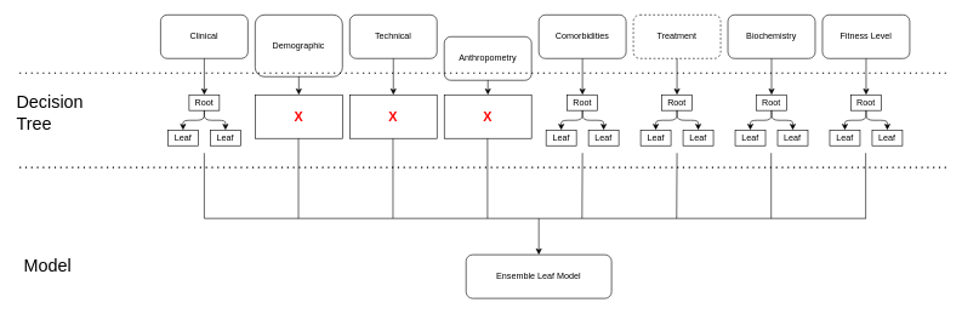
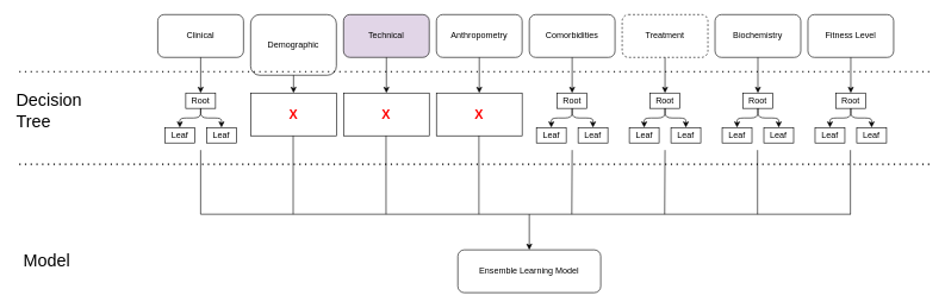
  <mxCell id="0" />
  <mxCell id="1" parent="0" />
  <mxCell id="2" value="Clinical" style="rounded=1;whiteSpace=wrap;html=1;" parent="1" vertex="1"><mxGeometry x="220" y="20" width="120" height="60" as="geometry" /></mxCell>
  <mxCell id="3" value="Demographic" style="rounded=1;whiteSpace=wrap;html=1;" parent="1" vertex="1"><mxGeometry x="350" y="20" width="120" height="85" as="geometry" /></mxCell>
- <mxCell id="4" value="Technical" style="rounded=1;whiteSpace=wrap;html=1;" parent="1" vertex="1"><mxGeometry x="480" y="20" width="120" height="60" as="geometry" /></mxCell>
- <mxCell id="5" value="Anthropometry" style="rounded=1;whiteSpace=wrap;html=1;" parent="1" vertex="1"><mxGeometry x="610" y="50" width="120" height="60" as="geometry" /></mxCell>
+ <mxCell id="4" value="Technical" style="rounded=1;whiteSpace=wrap;html=1;fillColor=#e1d5e7;" parent="1" vertex="1"><mxGeometry x="480" y="20" width="120" height="60" as="geometry" /></mxCell>
+ <mxCell id="5" value="Anthropometry" style="rounded=1;whiteSpace=wrap;html=1;" parent="1" vertex="1"><mxGeometry x="610" y="20" width="120" height="60" as="geometry" /></mxCell>
  <mxCell id="6" value="Comorbidities" style="rounded=1;whiteSpace=wrap;html=1;" parent="1" vertex="1"><mxGeometry x="740" y="20" width="120" height="60" as="geometry" /></mxCell>
  <mxCell id="7" value="Treatment" style="rounded=1;whiteSpace=wrap;html=1;dashed=1;" parent="1" vertex="1"><mxGeometry x="870" y="20" width="120" height="60" as="geometry" /></mxCell>
  <mxCell id="8" value="Biochemistry" style="rounded=1;whiteSpace=wrap;html=1;" parent="1" vertex="1"><mxGeometry x="1000" y="20" width="120" height="60" as="geometry" /></mxCell>
  <mxCell id="9" value="Fitness Level" style="rounded=1;whiteSpace=wrap;html=1;" parent="1" vertex="1"><mxGeometry x="1130" y="20" width="120" height="60" as="geometry" /></mxCell>
  <mxCell id="10" value="" style="endArrow=none;dashed=1;html=1;dashPattern=1 3;strokeWidth=2;rounded=0;" parent="1" edge="1"><mxGeometry width="50" height="50" relative="1" as="geometry"><mxPoint x="1300" y="100" as="sourcePoint" /><mxPoint x="20" y="100" as="targetPoint" /></mxGeometry></mxCell>
  <mxCell id="11" value="&lt;font style=&quot;font-size: 24px;&quot;&gt;Decision Tree&lt;br&gt;&lt;/font&gt;" style="text;html=1;strokeColor=none;fillColor=none;align=left;verticalAlign=middle;whiteSpace=wrap;rounded=0;fontSize=24;" parent="1" vertex="1"><mxGeometry x="20" y="140" width="60" height="30" as="geometry" /></mxCell>
  <mxCell id="12" value="" style="endArrow=classic;html=1;rounded=0;" parent="1" source="2" edge="1"><mxGeometry width="50" height="50" relative="1" as="geometry"><mxPoint x="640" y="270" as="sourcePoint" /><mxPoint x="280" y="130" as="targetPoint" /></mxGeometry></mxCell>
  <mxCell id="13" value="&lt;h2 style=&quot;border-color: var(--border-color);&quot;&gt;&lt;font style=&quot;border-color: var(--border-color);&quot; color=&quot;#ff0000&quot;&gt;X&lt;/font&gt;&lt;/h2&gt;" style="rounded=0;whiteSpace=wrap;html=1;" parent="1" vertex="1"><mxGeometry x="350" y="130" width="120" height="60" as="geometry" /></mxCell>
  <mxCell id="14" value="&lt;h2&gt;&lt;font color=&quot;#ff0000&quot;&gt;X&lt;/font&gt;&lt;/h2&gt;" style="rounded=0;whiteSpace=wrap;html=1;" parent="1" vertex="1"><mxGeometry x="480" y="130" width="120" height="60" as="geometry" /></mxCell>
  <mxCell id="15" value="&lt;h2 style=&quot;border-color: var(--border-color);&quot;&gt;&lt;font style=&quot;border-color: var(--border-color);&quot; color=&quot;#ff0000&quot;&gt;X&lt;/font&gt;&lt;/h2&gt;" style="rounded=0;whiteSpace=wrap;html=1;" parent="1" vertex="1"><mxGeometry x="610" y="130" width="120" height="60" as="geometry" /></mxCell>
  <mxCell id="16" value="" style="endArrow=classic;html=1;rounded=0;" parent="1" source="3" target="13" edge="1"><mxGeometry width="50" height="50" relative="1" as="geometry"><mxPoint x="640" y="270" as="sourcePoint" /><mxPoint x="690" y="220" as="targetPoint" /></mxGeometry></mxCell>
  <mxCell id="17" value="" style="endArrow=classic;html=1;rounded=0;" parent="1" source="4" target="14" edge="1"><mxGeometry width="50" height="50" relative="1" as="geometry"><mxPoint x="420" y="90" as="sourcePoint" /><mxPoint x="420" y="140" as="targetPoint" /></mxGeometry></mxCell>
  <mxCell id="18" value="" style="endArrow=classic;html=1;rounded=0;" parent="1" source="5" target="15" edge="1"><mxGeometry width="50" height="50" relative="1" as="geometry"><mxPoint x="550" y="90" as="sourcePoint" /><mxPoint x="550" y="140" as="targetPoint" /></mxGeometry></mxCell>
  <mxCell id="19" value="" style="endArrow=classic;html=1;rounded=0;" parent="1" source="6" edge="1"><mxGeometry width="50" height="50" relative="1" as="geometry"><mxPoint x="680" y="90" as="sourcePoint" /><mxPoint x="800" y="130" as="targetPoint" /></mxGeometry></mxCell>
  <mxCell id="20" value="" style="endArrow=classic;html=1;rounded=0;" parent="1" source="7" edge="1"><mxGeometry width="50" height="50" relative="1" as="geometry"><mxPoint x="810" y="90" as="sourcePoint" /><mxPoint x="930" y="130" as="targetPoint" /></mxGeometry></mxCell>
  <mxCell id="21" value="" style="endArrow=classic;html=1;rounded=0;" parent="1" source="8" edge="1"><mxGeometry width="50" height="50" relative="1" as="geometry"><mxPoint x="940" y="90" as="sourcePoint" /><mxPoint x="1060" y="130" as="targetPoint" /></mxGeometry></mxCell>
  <mxCell id="22" value="" style="endArrow=classic;html=1;rounded=0;" parent="1" source="9" edge="1"><mxGeometry width="50" height="50" relative="1" as="geometry"><mxPoint x="1070" y="90" as="sourcePoint" /><mxPoint x="1190" y="130" as="targetPoint" /></mxGeometry></mxCell>
  <mxCell id="23" value="" style="endArrow=none;dashed=1;html=1;dashPattern=1 3;strokeWidth=2;rounded=0;" parent="1" edge="1"><mxGeometry width="50" height="50" relative="1" as="geometry"><mxPoint x="1300" y="230" as="sourcePoint" /><mxPoint x="20" y="230" as="targetPoint" /></mxGeometry></mxCell>
  <mxCell id="24" value="" style="endArrow=none;html=1;rounded=0;" parent="1" edge="1"><mxGeometry width="50" height="50" relative="1" as="geometry"><mxPoint x="280" y="300" as="sourcePoint" /><mxPoint x="1190" y="300" as="targetPoint" /></mxGeometry></mxCell>
  <mxCell id="25" value="" style="endArrow=classic;html=1;rounded=0;" parent="1" target="65" edge="1"><mxGeometry width="50" height="50" relative="1" as="geometry"><mxPoint x="740" y="300" as="sourcePoint" /><mxPoint x="740" y="340" as="targetPoint" /></mxGeometry></mxCell>
  <mxCell id="26" value="" style="endArrow=none;html=1;rounded=0;" parent="1" edge="1"><mxGeometry width="50" height="50" relative="1" as="geometry"><mxPoint x="280" y="210" as="sourcePoint" /><mxPoint x="280" y="300" as="targetPoint" /></mxGeometry></mxCell>
  <mxCell id="27" value="" style="endArrow=none;html=1;rounded=0;" parent="1" edge="1"><mxGeometry width="50" height="50" relative="1" as="geometry"><mxPoint x="409.5" y="190" as="sourcePoint" /><mxPoint x="409.5" y="300" as="targetPoint" /></mxGeometry></mxCell>
  <mxCell id="28" value="" style="endArrow=none;html=1;rounded=0;" parent="1" edge="1"><mxGeometry width="50" height="50" relative="1" as="geometry"><mxPoint x="539.5" y="190" as="sourcePoint" /><mxPoint x="539.5" y="300" as="targetPoint" /></mxGeometry></mxCell>
  <mxCell id="29" value="" style="endArrow=none;html=1;rounded=0;" parent="1" edge="1"><mxGeometry width="50" height="50" relative="1" as="geometry"><mxPoint x="800" y="210" as="sourcePoint" /><mxPoint x="799.5" y="300" as="targetPoint" /></mxGeometry></mxCell>
  <mxCell id="30" value="" style="endArrow=none;html=1;rounded=0;" parent="1" edge="1"><mxGeometry width="50" height="50" relative="1" as="geometry"><mxPoint x="669.5" y="190" as="sourcePoint" /><mxPoint x="669.5" y="300" as="targetPoint" /></mxGeometry></mxCell>
  <mxCell id="31" value="" style="endArrow=none;html=1;rounded=0;" parent="1" edge="1"><mxGeometry width="50" height="50" relative="1" as="geometry"><mxPoint x="930" y="210" as="sourcePoint" /><mxPoint x="929.5" y="300" as="targetPoint" /></mxGeometry></mxCell>
  <mxCell id="32" value="" style="endArrow=none;html=1;rounded=0;" parent="1" edge="1"><mxGeometry width="50" height="50" relative="1" as="geometry"><mxPoint x="1059.5" y="210" as="sourcePoint" /><mxPoint x="1059.5" y="300" as="targetPoint" /></mxGeometry></mxCell>
  <mxCell id="33" value="" style="endArrow=none;html=1;rounded=0;" parent="1" edge="1"><mxGeometry width="50" height="50" relative="1" as="geometry"><mxPoint x="1189.5" y="210" as="sourcePoint" /><mxPoint x="1189.5" y="300" as="targetPoint" /></mxGeometry></mxCell>
  <mxCell id="34" value="&lt;font style=&quot;font-size: 24px;&quot;&gt;Model&lt;br&gt;&lt;/font&gt;" style="text;html=1;strokeColor=none;fillColor=none;align=left;verticalAlign=middle;whiteSpace=wrap;rounded=0;fontSize=24;" parent="1" vertex="1"><mxGeometry x="30" y="340" width="140" height="50" as="geometry" /></mxCell>
  <mxCell id="35" value="" style="group" vertex="1" connectable="0" parent="1"><mxGeometry x="230" y="130" width="100" height="70" as="geometry" /></mxCell>
  <mxCell id="36" value="Root" style="whiteSpace=wrap;html=1;" vertex="1" parent="35"><mxGeometry x="29.167" width="41.667" height="21.538" as="geometry" /></mxCell>
  <mxCell id="37" value="Leaf" style="whiteSpace=wrap;html=1;" vertex="1" parent="35"><mxGeometry y="48.462" width="41.667" height="21.538" as="geometry" /></mxCell>
  <mxCell id="38" value="" style="edgeStyle=elbowEdgeStyle;elbow=vertical;html=1;rounded=1;curved=0;sourcePerimeterSpacing=0;targetPerimeterSpacing=0;startSize=6;endSize=6;" edge="1" parent="35" source="36" target="37"><mxGeometry relative="1" as="geometry" /></mxCell>
  <mxCell id="39" value="Leaf" style="whiteSpace=wrap;html=1;" vertex="1" parent="35"><mxGeometry x="58.333" y="48.462" width="41.667" height="21.538" as="geometry" /></mxCell>
  <mxCell id="40" value="" style="edgeStyle=elbowEdgeStyle;elbow=vertical;html=1;rounded=1;curved=0;sourcePerimeterSpacing=0;targetPerimeterSpacing=0;startSize=6;endSize=6;" edge="1" parent="35" source="36" target="39"><mxGeometry relative="1" as="geometry" /></mxCell>
  <mxCell id="41" value="" style="group" vertex="1" connectable="0" parent="1"><mxGeometry x="750" y="130" width="100" height="70" as="geometry" /></mxCell>
  <mxCell id="42" value="Root" style="whiteSpace=wrap;html=1;" vertex="1" parent="41"><mxGeometry x="29.167" width="41.667" height="21.538" as="geometry" /></mxCell>
  <mxCell id="43" value="Leaf" style="whiteSpace=wrap;html=1;" vertex="1" parent="41"><mxGeometry y="48.462" width="41.667" height="21.538" as="geometry" /></mxCell>
  <mxCell id="44" value="" style="edgeStyle=elbowEdgeStyle;elbow=vertical;html=1;rounded=1;curved=0;sourcePerimeterSpacing=0;targetPerimeterSpacing=0;startSize=6;endSize=6;" edge="1" parent="41" source="42" target="43"><mxGeometry relative="1" as="geometry" /></mxCell>
  <mxCell id="45" value="Leaf" style="whiteSpace=wrap;html=1;" vertex="1" parent="41"><mxGeometry x="58.333" y="48.462" width="41.667" height="21.538" as="geometry" /></mxCell>
  <mxCell id="46" value="" style="edgeStyle=elbowEdgeStyle;elbow=vertical;html=1;rounded=1;curved=0;sourcePerimeterSpacing=0;targetPerimeterSpacing=0;startSize=6;endSize=6;" edge="1" parent="41" source="42" target="45"><mxGeometry relative="1" as="geometry" /></mxCell>
  <mxCell id="47" value="" style="group" vertex="1" connectable="0" parent="1"><mxGeometry x="880" y="130" width="100" height="70" as="geometry" /></mxCell>
  <mxCell id="48" value="Root" style="whiteSpace=wrap;html=1;" vertex="1" parent="47"><mxGeometry x="29.167" width="41.667" height="21.538" as="geometry" /></mxCell>
  <mxCell id="49" value="Leaf" style="whiteSpace=wrap;html=1;" vertex="1" parent="47"><mxGeometry y="48.462" width="41.667" height="21.538" as="geometry" /></mxCell>
  <mxCell id="50" value="" style="edgeStyle=elbowEdgeStyle;elbow=vertical;html=1;rounded=1;curved=0;sourcePerimeterSpacing=0;targetPerimeterSpacing=0;startSize=6;endSize=6;" edge="1" parent="47" source="48" target="49"><mxGeometry relative="1" as="geometry" /></mxCell>
  <mxCell id="51" value="Leaf" style="whiteSpace=wrap;html=1;" vertex="1" parent="47"><mxGeometry x="58.333" y="48.462" width="41.667" height="21.538" as="geometry" /></mxCell>
  <mxCell id="52" value="" style="edgeStyle=elbowEdgeStyle;elbow=vertical;html=1;rounded=1;curved=0;sourcePerimeterSpacing=0;targetPerimeterSpacing=0;startSize=6;endSize=6;" edge="1" parent="47" source="48" target="51"><mxGeometry relative="1" as="geometry" /></mxCell>
  <mxCell id="53" value="" style="group" vertex="1" connectable="0" parent="1"><mxGeometry x="1010" y="130" width="100" height="70" as="geometry" /></mxCell>
  <mxCell id="54" value="Root" style="whiteSpace=wrap;html=1;" vertex="1" parent="53"><mxGeometry x="29.167" width="41.667" height="21.538" as="geometry" /></mxCell>
  <mxCell id="55" value="Leaf" style="whiteSpace=wrap;html=1;" vertex="1" parent="53"><mxGeometry y="48.462" width="41.667" height="21.538" as="geometry" /></mxCell>
  <mxCell id="56" value="" style="edgeStyle=elbowEdgeStyle;elbow=vertical;html=1;rounded=1;curved=0;sourcePerimeterSpacing=0;targetPerimeterSpacing=0;startSize=6;endSize=6;" edge="1" parent="53" source="54" target="55"><mxGeometry relative="1" as="geometry" /></mxCell>
  <mxCell id="57" value="Leaf" style="whiteSpace=wrap;html=1;" vertex="1" parent="53"><mxGeometry x="58.333" y="48.462" width="41.667" height="21.538" as="geometry" /></mxCell>
  <mxCell id="58" value="" style="edgeStyle=elbowEdgeStyle;elbow=vertical;html=1;rounded=1;curved=0;sourcePerimeterSpacing=0;targetPerimeterSpacing=0;startSize=6;endSize=6;" edge="1" parent="53" source="54" target="57"><mxGeometry relative="1" as="geometry" /></mxCell>
  <mxCell id="59" value="" style="group" vertex="1" connectable="0" parent="1"><mxGeometry x="1140" y="130" width="100" height="70" as="geometry" /></mxCell>
  <mxCell id="60" value="Root" style="whiteSpace=wrap;html=1;" vertex="1" parent="59"><mxGeometry x="29.167" width="41.667" height="21.538" as="geometry" /></mxCell>
  <mxCell id="61" value="Leaf" style="whiteSpace=wrap;html=1;" vertex="1" parent="59"><mxGeometry y="48.462" width="41.667" height="21.538" as="geometry" /></mxCell>
  <mxCell id="62" value="" style="edgeStyle=elbowEdgeStyle;elbow=vertical;html=1;rounded=1;curved=0;sourcePerimeterSpacing=0;targetPerimeterSpacing=0;startSize=6;endSize=6;" edge="1" parent="59" source="60" target="61"><mxGeometry relative="1" as="geometry" /></mxCell>
  <mxCell id="63" value="Leaf" style="whiteSpace=wrap;html=1;" vertex="1" parent="59"><mxGeometry x="58.333" y="48.462" width="41.667" height="21.538" as="geometry" /></mxCell>
  <mxCell id="64" value="" style="edgeStyle=elbowEdgeStyle;elbow=vertical;html=1;rounded=1;curved=0;sourcePerimeterSpacing=0;targetPerimeterSpacing=0;startSize=6;endSize=6;" edge="1" parent="59" source="60" target="63"><mxGeometry relative="1" as="geometry" /></mxCell>
- <mxCell id="65" value="Ensemble Leaf Model" style="rounded=1;whiteSpace=wrap;html=1;" vertex="1" parent="1"><mxGeometry x="640" y="350" width="200" height="60" as="geometry" /></mxCell>
+ <mxCell id="65" value="Ensemble Learning Model" style="rounded=1;whiteSpace=wrap;html=1;" vertex="1" parent="1"><mxGeometry x="640" y="350" width="200" height="60" as="geometry" /></mxCell>
